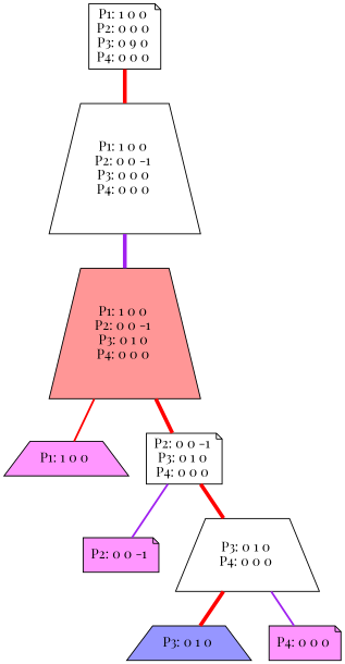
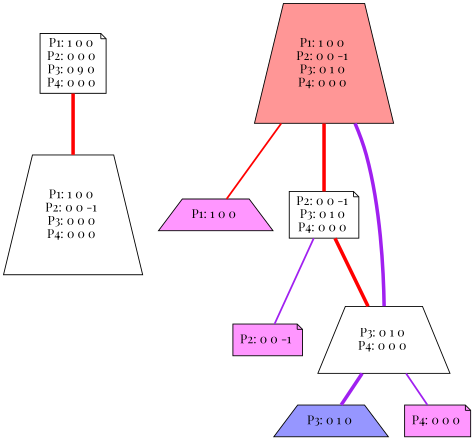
  graph {
    color=black
    fontname="Playfair Display"
    node [fontname="Playfair Display" shape=trapezium style=filled]
    edge [color=red fontname="Playfair Display" penwidth=4.0 style=bold]
    n1 [label="P1: 1 0 0 \nP2: 0 0 0 \nP3: 0 9 0 \nP4: 0 0 0 \n" shape=note style=""]
    n2 [label="P1: 1 0 0 \nP2: 0 0 -1 \nP3: 0 0 0 \nP4: 0 0 0 \n" style=""]
    n3 [fillcolor="#FF9696" label="P1: 1 0 0 \nP2: 0 0 -1 \nP3: 0 1 0 \nP4: 0 0 0 \n"]
    n4 [fillcolor="#FF96FF" label="P1: 1 0 0 \n"]
    n5 [label="P2: 0 0 -1 \nP3: 0 1 0 \nP4: 0 0 0 \n" shape=note style=""]
    n6 [fillcolor="#FF96FF" label="P2: 0 0 -1 \n" shape=note]
    n7 [label="P3: 0 1 0 \nP4: 0 0 0 \n" style=""]
    n8 [fillcolor="#9696FF" label="P3: 0 1 0 \n"]
    n9 [fillcolor="#FF96FF" label="P4: 0 0 0 \n" shape=note]
    n1 -- n2
-   n2 -- n3 [color=purple]
+   n7 -- n3 [color=purple]
    n3 -- n4 [penwidth=""]
    n3 -- n5
    n5 -- n6 [color=purple penwidth=""]
    n5 -- n7
-   n7 -- n8
+   n7 -- n8 [color=purple]
    n7 -- n9 [color=purple penwidth=""]
  }
